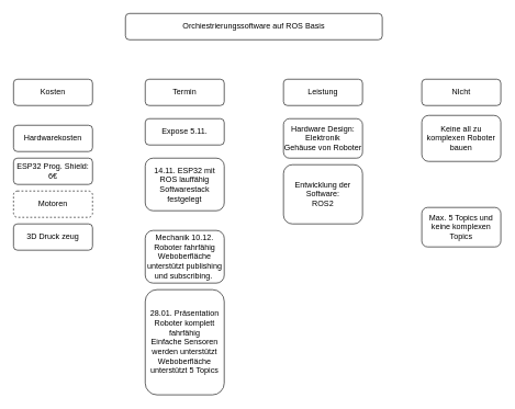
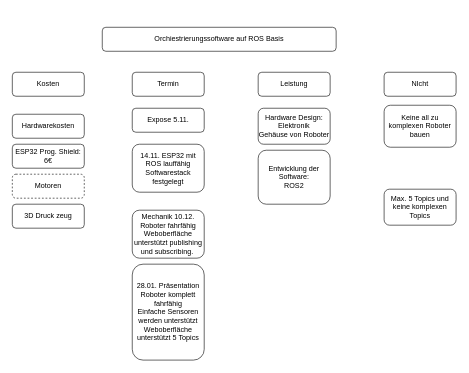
  <mxCell id="0" />
  <mxCell id="1" parent="0" />
- <mxCell id="2" value="Orchiestrierungssoftware auf ROS Basis" style="rounded=1;whiteSpace=wrap;html=1;fontSize=12;glass=0;strokeWidth=1;shadow=0;" parent="1" vertex="1"><mxGeometry x="190" y="20" width="390" height="40" as="geometry" /></mxCell>
+ <mxCell id="2" value="Orchiestrierungssoftware auf ROS Basis" style="rounded=1;whiteSpace=wrap;html=1;fontSize=12;glass=0;strokeWidth=1;shadow=0;" parent="1" vertex="1"><mxGeometry x="170" y="45" width="390" height="40" as="geometry" /></mxCell>
  <mxCell id="3" value="Leistung" style="rounded=1;whiteSpace=wrap;html=1;fontSize=12;glass=0;strokeWidth=1;shadow=0;" parent="1" vertex="1"><mxGeometry x="430" y="120" width="120" height="40" as="geometry" /></mxCell>
  <mxCell id="4" value="Kosten" style="rounded=1;whiteSpace=wrap;html=1;fontSize=12;glass=0;strokeWidth=1;shadow=0;" parent="1" vertex="1"><mxGeometry x="20" y="120" width="120" height="40" as="geometry" /></mxCell>
  <mxCell id="5" value="Termin" style="rounded=1;whiteSpace=wrap;html=1;fontSize=12;glass=0;strokeWidth=1;shadow=0;" parent="1" vertex="1"><mxGeometry x="220" y="120" width="120" height="40" as="geometry" /></mxCell>
  <mxCell id="6" value="NIcht" style="rounded=1;whiteSpace=wrap;html=1;fontSize=12;glass=0;strokeWidth=1;shadow=0;" vertex="1" parent="1"><mxGeometry x="640" y="120" width="120" height="40" as="geometry" /></mxCell>
  <mxCell id="7" value="Hardwarekosten" style="rounded=1;whiteSpace=wrap;html=1;fontSize=12;glass=0;strokeWidth=1;shadow=0;" vertex="1" parent="1"><mxGeometry x="20" y="190" width="120" height="40" as="geometry" /></mxCell>
  <mxCell id="8" value="Expose 5.11." style="rounded=1;whiteSpace=wrap;html=1;fontSize=12;glass=0;strokeWidth=1;shadow=0;" vertex="1" parent="1"><mxGeometry x="220" y="180" width="120" height="40" as="geometry" /></mxCell>
  <mxCell id="9" value="Mechanik 10.12.&lt;br&gt;Roboter fahrfähig&lt;br&gt;Weboberfläche unterstützt publishing und subscribing.&amp;nbsp;" style="rounded=1;whiteSpace=wrap;html=1;fontSize=12;glass=0;strokeWidth=1;shadow=0;" vertex="1" parent="1"><mxGeometry x="220" y="350" width="120" height="80" as="geometry" /></mxCell>
  <mxCell id="10" value="28.01. Präsentation&lt;br&gt;Roboter komplett fahrfähig&lt;br&gt;Einfache Sensoren werden unterstützt&lt;br&gt;Weboberfläche unterstützt 5 Topics" style="rounded=1;whiteSpace=wrap;html=1;fontSize=12;glass=0;strokeWidth=1;shadow=0;" vertex="1" parent="1"><mxGeometry x="220" y="440" width="120" height="160" as="geometry" /></mxCell>
  <mxCell id="11" value="Entwicklung der Software:&lt;br&gt;ROS2&lt;br&gt;" style="rounded=1;whiteSpace=wrap;html=1;fontSize=12;glass=0;strokeWidth=1;shadow=0;" vertex="1" parent="1"><mxGeometry x="430" y="250" width="120" height="90" as="geometry" /></mxCell>
  <mxCell id="12" value="Hardware Design:&lt;br&gt;Elektronik&lt;br&gt;Gehäuse von Roboter" style="rounded=1;whiteSpace=wrap;html=1;fontSize=12;glass=0;strokeWidth=1;shadow=0;" vertex="1" parent="1"><mxGeometry x="430" y="180" width="120" height="60" as="geometry" /></mxCell>
  <mxCell id="13" value="14.11. ESP32 mit ROS lauffähig&lt;br&gt;Softwarestack festgelegt" style="rounded=1;whiteSpace=wrap;html=1;fontSize=12;glass=0;strokeWidth=1;shadow=0;" vertex="1" parent="1"><mxGeometry x="220" y="240" width="120" height="80" as="geometry" /></mxCell>
  <mxCell id="14" value="ESP32 Prog. Shield: 6€" style="rounded=1;whiteSpace=wrap;html=1;fontSize=12;glass=0;strokeWidth=1;shadow=0;" vertex="1" parent="1"><mxGeometry x="20" y="240" width="120" height="40" as="geometry" /></mxCell>
  <mxCell id="15" value="Motoren" style="rounded=1;whiteSpace=wrap;html=1;fontSize=12;glass=0;strokeWidth=1;shadow=0;dashed=1;" vertex="1" parent="1"><mxGeometry x="20" y="290" width="120" height="40" as="geometry" /></mxCell>
  <mxCell id="16" value="Keine all zu komplexen Roboter bauen" style="rounded=1;whiteSpace=wrap;html=1;fontSize=12;glass=0;strokeWidth=1;shadow=0;" vertex="1" parent="1"><mxGeometry x="640" y="175" width="120" height="70" as="geometry" /></mxCell>
  <mxCell id="17" value="Max. 5 Topics und keine komplexen Topics" style="rounded=1;whiteSpace=wrap;html=1;fontSize=12;glass=0;strokeWidth=1;shadow=0;" vertex="1" parent="1"><mxGeometry x="640" y="315" width="120" height="60" as="geometry" /></mxCell>
  <mxCell id="18" value="3D Druck zeug" style="rounded=1;whiteSpace=wrap;html=1;fontSize=12;glass=0;strokeWidth=1;shadow=0;" vertex="1" parent="1"><mxGeometry x="20" y="340" width="120" height="40" as="geometry" /></mxCell>
